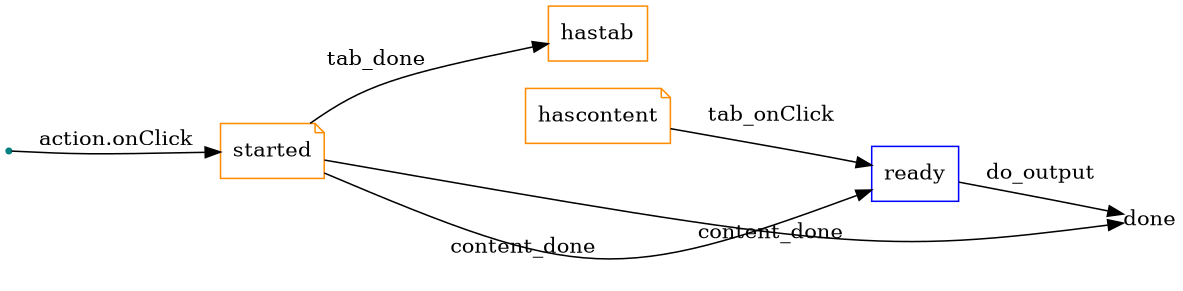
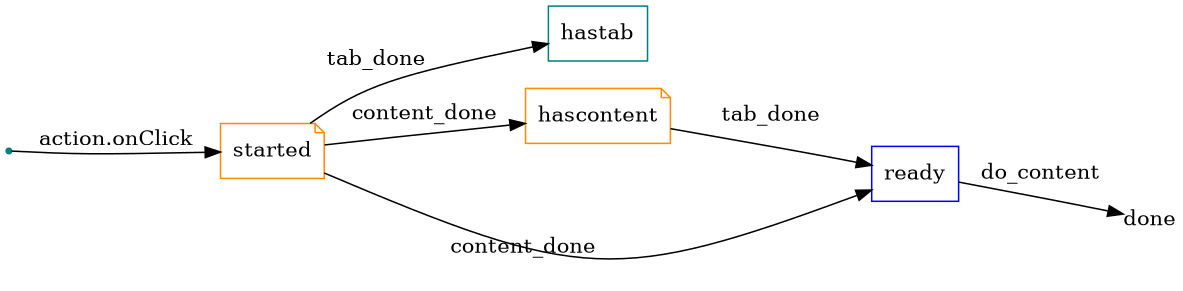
  digraph {
    rankdir=LR
    splines=curved
    node [color=darkorange shape=note]
    init [color=teal shape=point]
    started
-   hastab [shape=box]
+   hastab [color=teal shape=box]
    hascontent
    ready [color=blue shape=box]
    n6 [color=teal label=done shape=plain]
    init -> started [label="action.onClick"]
    started -> hastab [xlabel=tab_done]
-   started -> n6 [label=content_done]
+   started -> hascontent [label=content_done]
    started -> ready [xlabel=content_done]
-   hascontent -> ready [label=tab_onClick]
-   ready -> n6 [label=do_output]
+   hascontent -> ready [label=tab_done]
+   ready -> n6 [label=do_content]
  }
